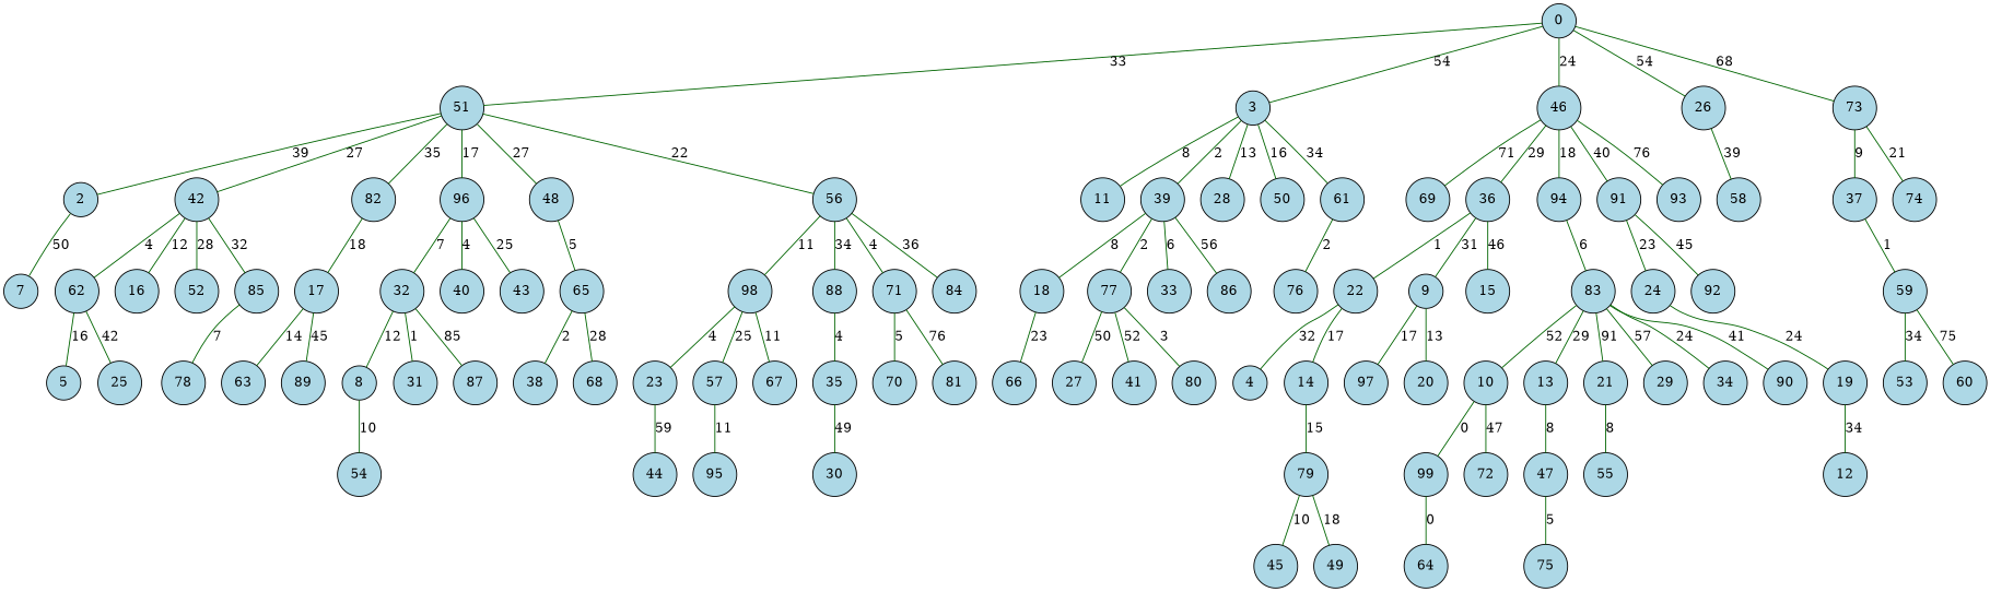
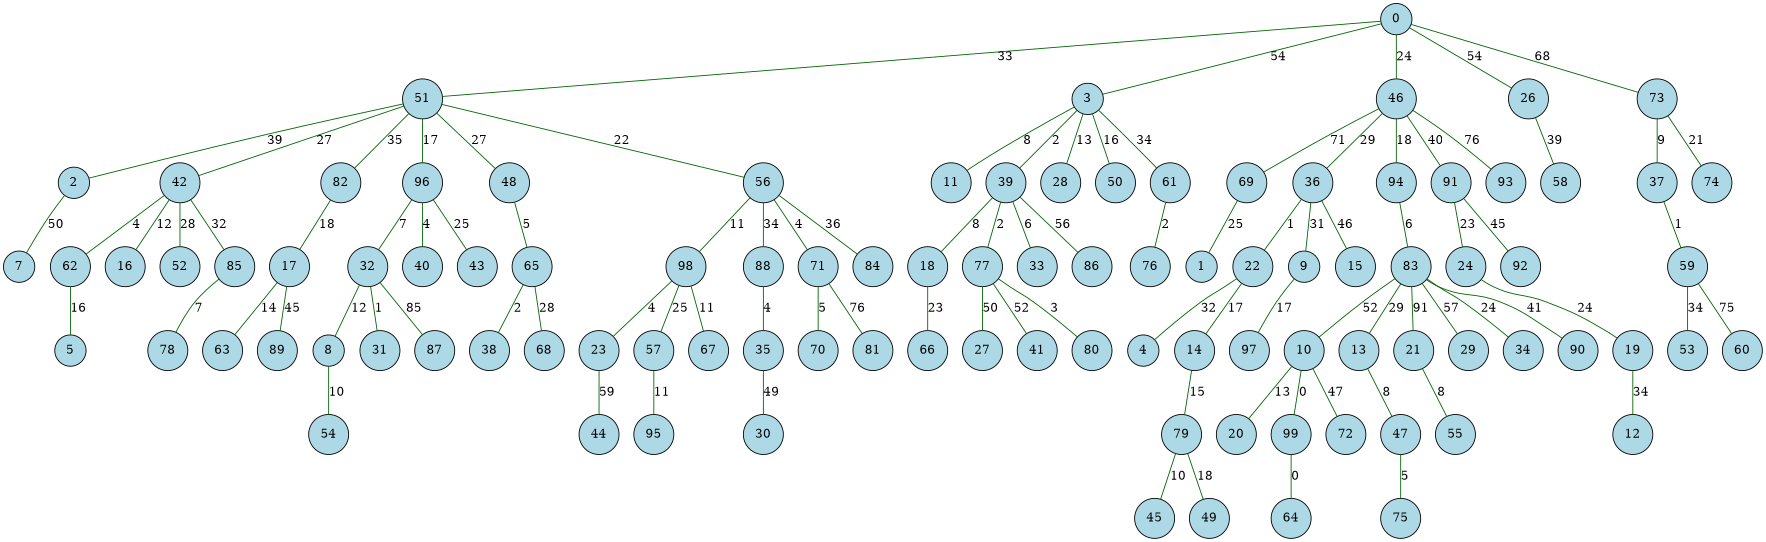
  graph {
    node [fillcolor=lightblue shape=circle style=filled]
    edge [color=darkgreen]
    69
+   1
    51
    2
    42
    82
    96
    48
    56
    7
    62
    16
    52
    85
    17
    32
    40
    43
    65
    98
    88
    71
    84
    0
    3
    46
    26
    73
    11
    39
    28
    50
    61
    36
    94
    91
    93
    58
    37
    74
    18
    77
    33
    86
    76
    22
    4
    14
    79
    5
-   25
    8
    31
    87
    54
    9
    15
    97
    83
    10
    13
    21
    29
    34
    90
    20
    99
    72
    47
    55
    64
    19
    12
    75
    45
    49
    78
    63
    89
    66
    27
    41
    80
    24
    23
    57
    67
    44
    95
    92
    35
    30
    59
    53
    60
    38
    68
    70
    81
+   69 -- 1 [label=25]
    51 -- 2 [label=39]
    51 -- 42 [label=27]
    51 -- 82 [label=35]
    51 -- 96 [label=17]
    51 -- 48 [label=27]
    51 -- 56 [label=22]
    2 -- 7 [label=50]
    42 -- 62 [label=4]
    42 -- 16 [label=12]
    42 -- 52 [label=28]
    42 -- 85 [label=32]
    82 -- 17 [label=18]
    96 -- 32 [label=7]
    96 -- 40 [label=4]
    96 -- 43 [label=25]
    48 -- 65 [label=5]
    56 -- 98 [label=11]
    56 -- 88 [label=34]
    56 -- 71 [label=4]
    56 -- 84 [label=36]
    62 -- 5 [label=16]
-   62 -- 25 [label=42]
    85 -- 78 [label=7]
    17 -- 63 [label=14]
    17 -- 89 [label=45]
    32 -- 8 [label=12]
    32 -- 31 [label=1]
    32 -- 87 [label=85]
    65 -- 38 [label=2]
    65 -- 68 [label=28]
    98 -- 23 [label=4]
    98 -- 57 [label=25]
    98 -- 67 [label=11]
    88 -- 35 [label=4]
    71 -- 70 [label=5]
    71 -- 81 [label=76]
    0 -- 51 [label=33]
    0 -- 3 [label=54]
    0 -- 46 [label=24]
    0 -- 26 [label=54]
    0 -- 73 [label=68]
    3 -- 11 [label=8]
    3 -- 39 [label=2]
    3 -- 28 [label=13]
    3 -- 50 [label=16]
    3 -- 61 [label=34]
    46 -- 69 [label=71]
    46 -- 36 [label=29]
    46 -- 94 [label=18]
    46 -- 91 [label=40]
    46 -- 93 [label=76]
    26 -- 58 [label=39]
    73 -- 37 [label=9]
    73 -- 74 [label=21]
    39 -- 18 [label=8]
    39 -- 77 [label=2]
    39 -- 33 [label=6]
    39 -- 86 [label=56]
    61 -- 76 [label=2]
    36 -- 22 [label=1]
    36 -- 9 [label=31]
    36 -- 15 [label=46]
    94 -- 83 [label=6]
    91 -- 24 [label=23]
    91 -- 92 [label=45]
    37 -- 59 [label=1]
    18 -- 66 [label=23]
    77 -- 27 [label=50]
    77 -- 41 [label=52]
    77 -- 80 [label=3]
    22 -- 4 [label=32]
    22 -- 14 [label=17]
    14 -- 79 [label=15]
    79 -- 45 [label=10]
    79 -- 49 [label=18]
    8 -- 54 [label=10]
    9 -- 97 [label=17]
    83 -- 10 [label=52]
    83 -- 13 [label=29]
    83 -- 21 [label=91]
    83 -- 29 [label=57]
    83 -- 34 [label=24]
    83 -- 90 [label=41]
-   9 -- 20 [label=13]
+   10 -- 20 [label=13]
    10 -- 99 [label=0]
    10 -- 72 [label=47]
    13 -- 47 [label=8]
    21 -- 55 [label=8]
    99 -- 64 [label=0]
    47 -- 75 [label=5]
    19 -- 12 [label=34]
    24 -- 19 [label=24]
    23 -- 44 [label=59]
    57 -- 95 [label=11]
    35 -- 30 [label=49]
    59 -- 53 [label=34]
    59 -- 60 [label=75]
  }
